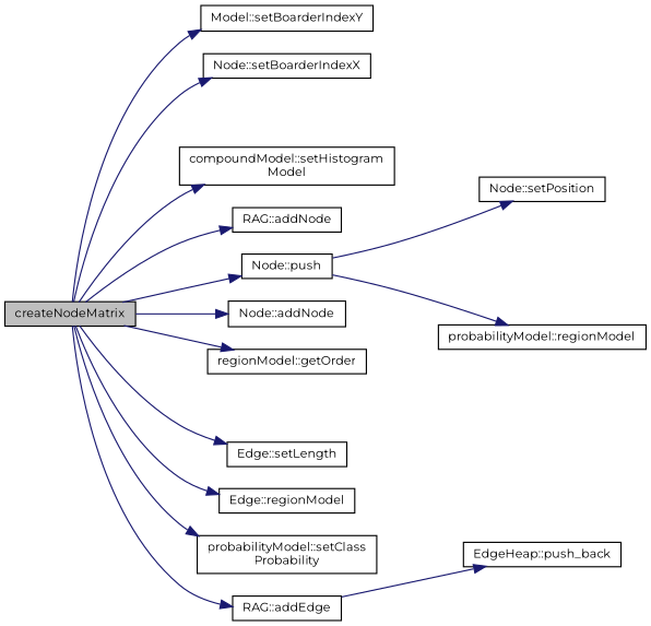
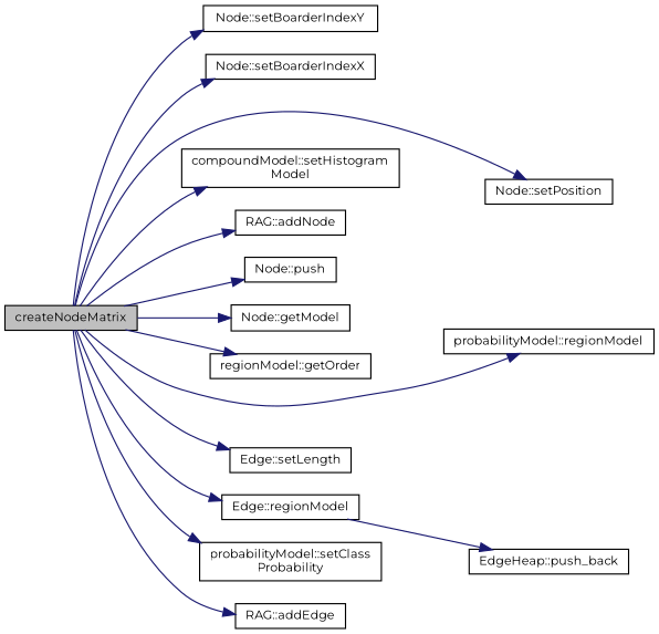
  digraph {
    fontname=Montserrat
    rankdir=LR
    node [color=black fillcolor=white fontname=Montserrat fontsize=10 shape=record style=filled]
    edge [color=midnightblue fontname=Montserrat fontsize=10 labelfontname=Helvetica labelfontsize=10 style=solid]
    n1 [fillcolor=grey75 fontcolor=black height=0.2 label=createNodeMatrix width=0.4]
-   n2 [height=0.2 label="Model::setBoarderIndexY" width=0.4]
+   n2 [height=0.2 label="Node::setBoarderIndexY" width=0.4]
    n3 [height=0.2 label="Node::setBoarderIndexX" width=0.4]
    n4 [height=0.2 label="Node::setPosition" width=0.4]
    n5 [height=0.2 label="compoundModel::setHistogram\lModel" width=0.4]
    n6 [height=0.2 label="RAG::addNode" width=0.4]
    n7 [height=0.2 label="Node::push" width=0.4]
-   n8 [height=0.2 label="Node::addNode" width=0.4]
+   n8 [height=0.2 label="Node::getModel" width=0.4]
    n9 [height=0.2 label="regionModel::getOrder" width=0.4]
    n10 [height=0.2 label="Edge::regionModel" width=0.4]
    n11 [height=0.2 label="Edge::setLength" width=0.4]
    n12 [height=0.2 label="RAG::addEdge" width=0.4]
    n13 [height=0.2 label="probabilityModel::setClass\lProbability" width=0.4]
    n14 [height=0.2 label="probabilityModel::regionModel" width=0.4]
    n15 [height=0.2 label="EdgeHeap::push_back" width=0.4]
    n1 -> n2
    n1 -> n3
-   n7 -> n4
+   n1 -> n4
    n1 -> n5
    n1 -> n6
    n1 -> n7
    n1 -> n8
    n1 -> n9
    n1 -> n10
    n1 -> n11
    n1 -> n12
    n1 -> n13
-   n7 -> n14
-   n12 -> n15
+   n1 -> n14
+   n10 -> n15
  }
